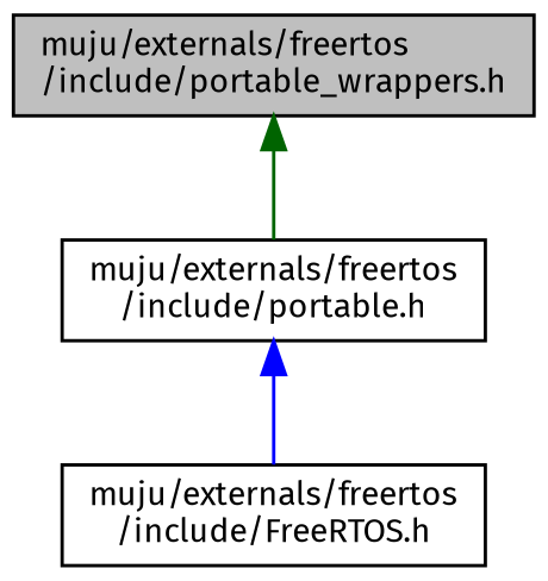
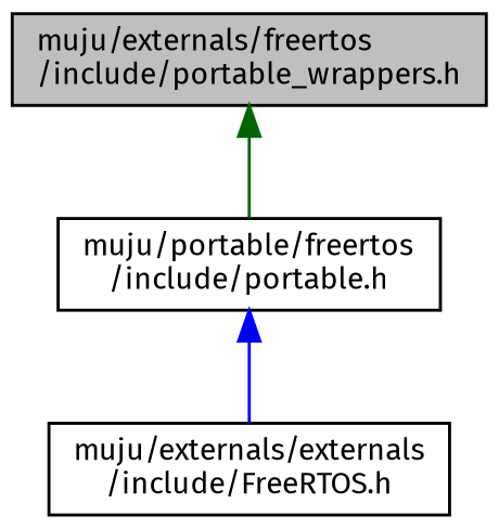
  digraph {
    fontname="Fira Sans"
    node [color=black fillcolor=white fontname="Fira Sans" fontsize=10 shape=record style=filled]
    edge [dir=back fontname="Fira Sans" fontsize=10 labelfontname=Helvetica labelfontsize=10 style=solid]
    n1 [fillcolor=grey75 fontcolor=black height=0.2 label="muju/externals/freertos\l/include/portable_wrappers.h" width=0.4]
-   n2 [height=0.2 label="muju/externals/freertos\l/include/portable.h" width=0.4]
-   n3 [height=0.2 label="muju/externals/freertos\l/include/FreeRTOS.h" width=0.4]
+   n2 [height=0.2 label="muju/portable/freertos\l/include/portable.h" width=0.4]
+   n3 [height=0.2 label="muju/externals/externals\l/include/FreeRTOS.h" width=0.4]
    n1 -> n2 [color=darkgreen]
    n2 -> n3 [color=blue]
  }
